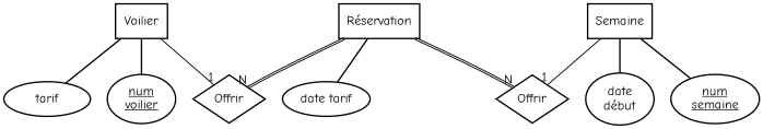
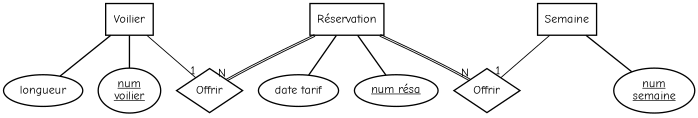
  graph {
    fontname="Comic Neue"
    node [fillcolor="#FFFFFF" fontname="Comic Neue" penwidth=1.5 shape=oval style=filled]
    edge [fontname="Comic Neue" penwidth=1.5]
    n1 [label=Voilier shape=box]
-   n2 [label=tarif]
+   n2 [label=longueur]
    n3 [label=<<u>num<br/>voilier</u>>]
    n4 [height=0.7 label=Offrir shape=diamond]
    n5 [label=Semaine shape=box]
-   n6 [label="date\ndébut"]
    n7 [label=<<u>num<br/>semaine</u>>]
    n8 [height=0.7 label=Offrir shape=diamond]
    n9 [label="Réservation" shape=box]
    n10 [label="date tarif"]
+   n11 [label=<<u>num résa</u>>]
    n1 -- n2
    n1 -- n3
    n1 -- n4 [color="#000000" headlabel=1 labeldistance=2 penwidth=1]
-   n5 -- n6
    n5 -- n7
    n5 -- n8 [color="#000000" headlabel=1 labeldistance=2 penwidth=1]
    n9 -- n4 [color="#000000:#000000" headlabel=N labeldistance=2 penwidth=1]
    n9 -- n8 [color="#000000:#000000" headlabel=N labeldistance=2 penwidth=1]
    n9 -- n10
+   n9 -- n11
  }
